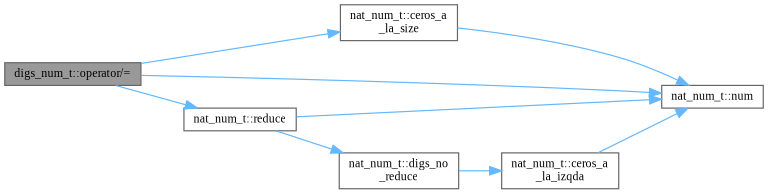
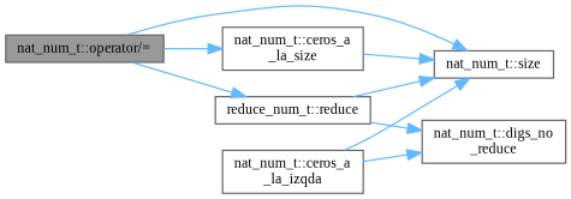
  digraph {
    fontname="Liberation Serif"
    rankdir=LR
    node [color=grey40 fillcolor=white fontname="Liberation Serif" fontsize=10 shape=box style=filled]
    edge [color=steelblue1 fontname="Liberation Serif" fontsize=10 labelfontname=Helvetica labelfontsize=10 style=solid]
-   n1 [color=gray40 fillcolor=grey60 fontcolor=black height=0.2 label="digs_num_t::operator/=" width=0.4]
+   n1 [color=gray40 fillcolor=grey60 fontcolor=black height=0.2 label="nat_num_t::operator/=" width=0.4]
    n2 [height=0.2 label="nat_num_t::ceros_a\l_la_size" width=0.4]
-   n3 [height=0.2 label="nat_num_t::num" width=0.4]
-   n4 [height=0.2 label="nat_num_t::reduce" width=0.4]
+   n3 [height=0.2 label="nat_num_t::size" width=0.4]
+   n4 [height=0.2 label="reduce_num_t::reduce" width=0.4]
    n5 [height=0.2 label="nat_num_t::digs_no\l_reduce" width=0.4]
    n6 [height=0.2 label="nat_num_t::ceros_a\l_la_izqda" width=0.4]
    n1 -> n2
    n1 -> n3
    n1 -> n4
    n2 -> n3
    n4 -> n3
    n4 -> n5
-   n5 -> n6
+   n6 -> n5
    n6 -> n3
  }
